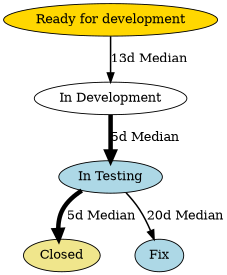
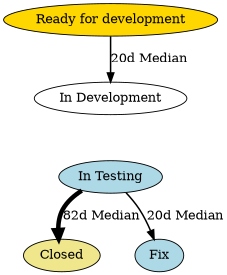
  graph {
    node [fillcolor=lightblue shape=ellipse style=filled]
    edge [dir=forward penwidth=5.0 style=bold]
    "In Development" [fillcolor=white]
    "In Testing"
    "Ready for development" [fillcolor=gold]
    Closed [fillcolor=khaki]
    Fix
-   "In Development" -- "In Testing" [label="5d Median"]
-   "In Testing" -- Closed [label="5d Median"]
+   "In Testing" -- Closed [label="82d Median"]
    "In Testing" -- Fix [label="20d Median" penwidth=1.6666666666666665]
-   "Ready for development" -- "In Development" [label="13d Median" penwidth=1.6666666666666665]
+   "Ready for development" -- "In Development" [label="20d Median" penwidth=1.6666666666666665]
  }
